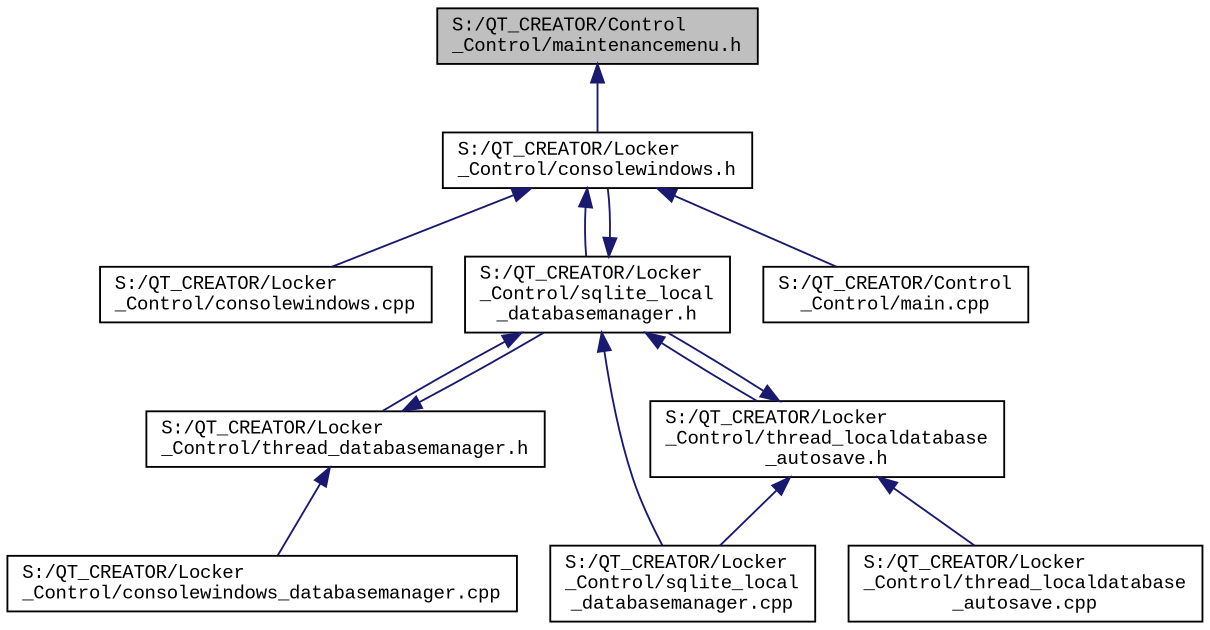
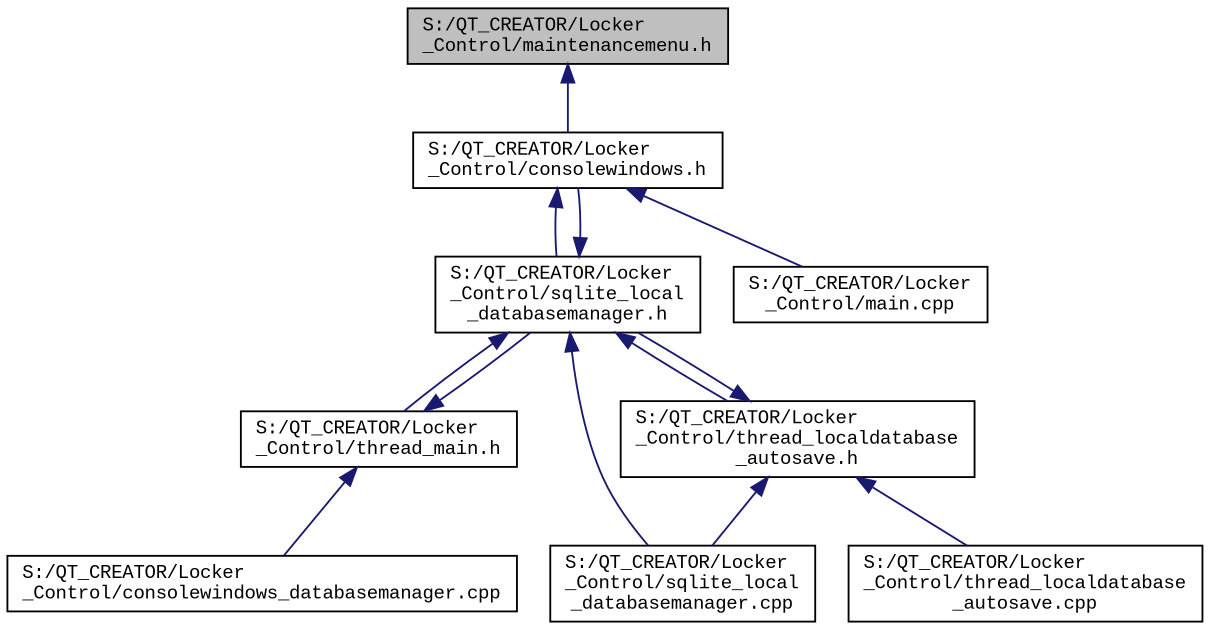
  digraph {
    fontname="Liberation Mono"
    node [color=black fillcolor=white fontname="Liberation Mono" fontsize=10 shape=record style=filled]
    edge [color=midnightblue dir=back fontname="Liberation Mono" fontsize=10 labelfontname=Helvetica labelfontsize=10 style=solid]
-   n1 [fillcolor=grey75 fontcolor=black height=0.2 label="S:/QT_CREATOR/Control\l_Control/maintenancemenu.h" width=0.4]
+   n1 [fillcolor=grey75 fontcolor=black height=0.2 label="S:/QT_CREATOR/Locker\l_Control/maintenancemenu.h" width=0.4]
    n2 [height=0.2 label="S:/QT_CREATOR/Locker\l_Control/consolewindows.h" width=0.4]
-   n3 [height=0.2 label="S:/QT_CREATOR/Locker\l_Control/consolewindows.cpp" width=0.4]
    n4 [height=0.2 label="S:/QT_CREATOR/Locker\l_Control/sqlite_local\l_databasemanager.h" width=0.4]
-   n5 [height=0.2 label="S:/QT_CREATOR/Control\l_Control/main.cpp" width=0.4]
-   n6 [height=0.2 label="S:/QT_CREATOR/Locker\l_Control/thread_databasemanager.h" width=0.4]
+   n5 [height=0.2 label="S:/QT_CREATOR/Locker\l_Control/main.cpp" width=0.4]
+   n6 [height=0.2 label="S:/QT_CREATOR/Locker\l_Control/thread_main.h" width=0.4]
    n7 [height=0.2 label="S:/QT_CREATOR/Locker\l_Control/consolewindows_databasemanager.cpp" width=0.4]
    n8 [height=0.2 label="S:/QT_CREATOR/Locker\l_Control/thread_localdatabase\l_autosave.h" width=0.4]
    n9 [height=0.2 label="S:/QT_CREATOR/Locker\l_Control/sqlite_local\l_databasemanager.cpp" width=0.4]
    n10 [height=0.2 label="S:/QT_CREATOR/Locker\l_Control/thread_localdatabase\l_autosave.cpp" width=0.4]
    n1 -> n2
-   n2 -> n3
    n2 -> n4
    n2 -> n5
    n4 -> n2
    n4 -> n6
    n4 -> n8
    n4 -> n9
    n6 -> n4
    n6 -> n7
    n8 -> n4
    n8 -> n9
    n8 -> n10
  }
